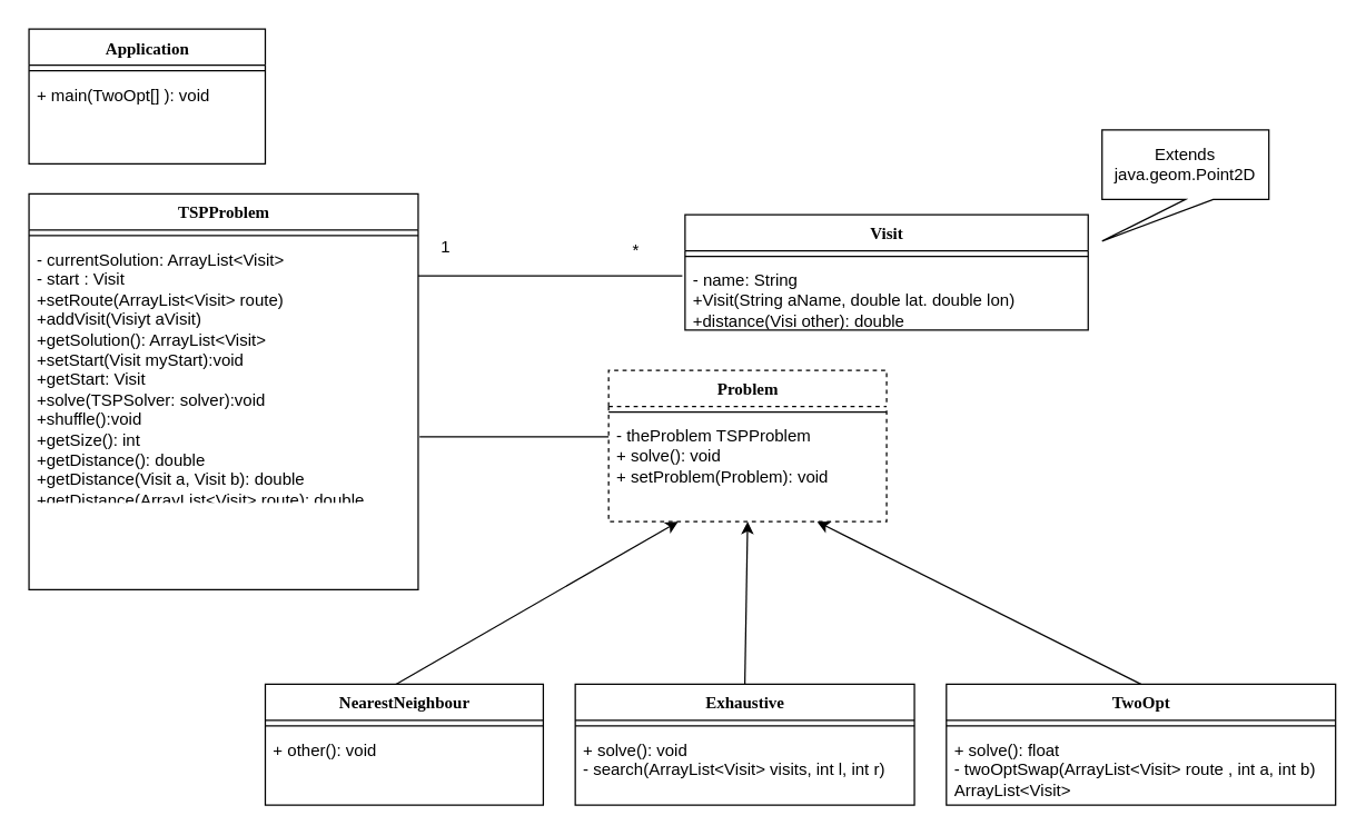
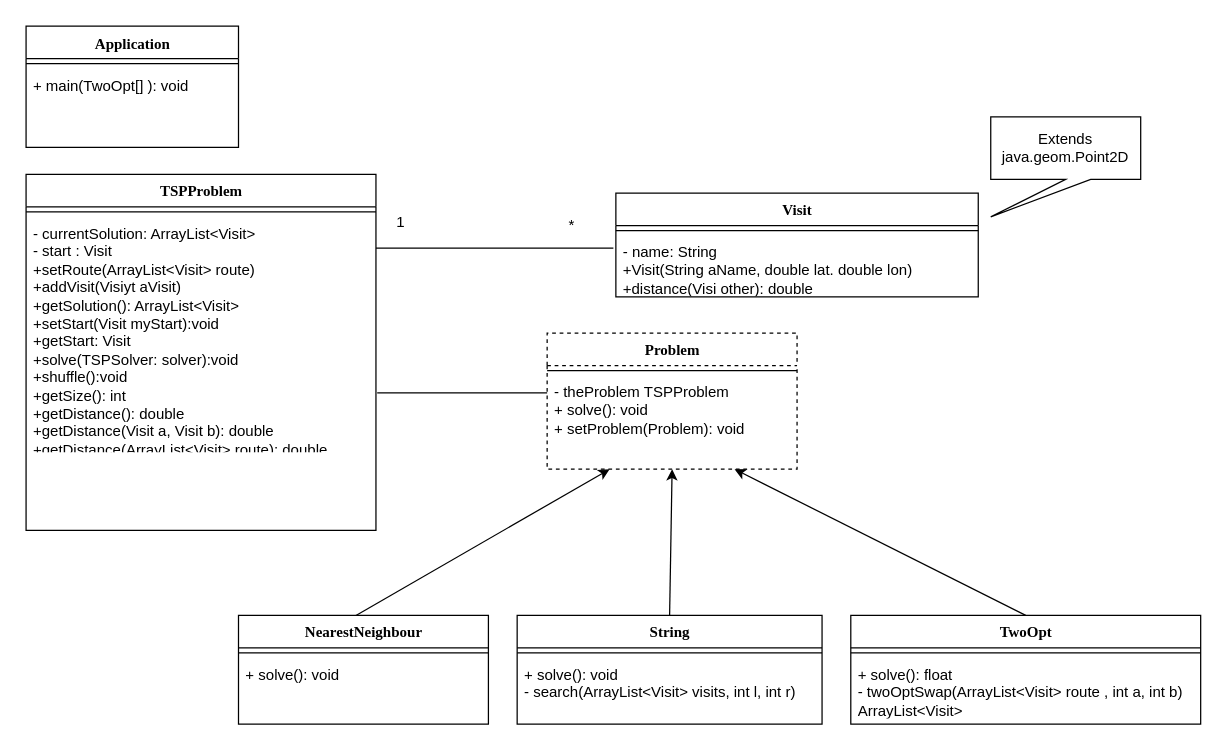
  <mxCell id="0" />
  <mxCell id="1" parent="0" />
  <mxCell id="2" value="TSPProblem" style="swimlane;html=1;fontStyle=1;align=center;verticalAlign=top;childLayout=stackLayout;horizontal=1;startSize=26;horizontalStack=0;resizeParent=1;resizeLast=0;collapsible=1;marginBottom=0;swimlaneFillColor=#ffffff;rounded=0;shadow=0;comic=0;labelBackgroundColor=none;strokeColor=#000000;strokeWidth=1;fillColor=none;fontFamily=Verdana;fontSize=12;fontColor=#000000;" parent="1" vertex="1"><mxGeometry x="20" y="139" width="280" height="285" as="geometry" /></mxCell>
  <mxCell id="3" value="" style="line;html=1;strokeWidth=1;fillColor=none;align=left;verticalAlign=middle;spacingTop=-1;spacingLeft=3;spacingRight=3;rotatable=0;labelPosition=right;points=[];portConstraint=eastwest;" parent="2" vertex="1"><mxGeometry y="26" width="280" height="8" as="geometry" /></mxCell>
  <mxCell id="4" value="- currentSolution: ArrayList&amp;lt;Visit&amp;gt;&lt;br&gt;- start : Visit&lt;br&gt;+setRoute(ArrayList&amp;lt;Visit&amp;gt; route)&lt;br&gt;+addVisit(Visiyt aVisit)&lt;br&gt;+getSolution(): ArrayList&amp;lt;Visit&amp;gt;&lt;br&gt;+setStart(Visit myStart):void&lt;br&gt;+getStart: Visit&lt;br&gt;+solve(TSPSolver: solver):void&lt;br&gt;+shuffle():void&lt;br&gt;+getSize(): int&lt;br&gt;+getDistance(): double&lt;br&gt;+getDistance(Visit a, Visit b): double&lt;br&gt;+getDistance(ArrayList&amp;lt;Visit&amp;gt; route): double&lt;br&gt;" style="text;html=1;strokeColor=none;fillColor=none;align=left;verticalAlign=top;spacingLeft=4;spacingRight=4;whiteSpace=wrap;overflow=hidden;rotatable=0;points=[[0,0.5],[1,0.5]];portConstraint=eastwest;" parent="2" vertex="1"><mxGeometry y="34" width="280" height="186" as="geometry" /></mxCell>
  <mxCell id="5" value="Problem" style="swimlane;html=1;fontStyle=1;align=center;verticalAlign=top;childLayout=stackLayout;horizontal=1;startSize=26;horizontalStack=0;resizeParent=1;resizeLast=0;collapsible=1;marginBottom=0;swimlaneFillColor=#ffffff;rounded=0;shadow=0;comic=0;labelBackgroundColor=none;strokeColor=#000000;strokeWidth=1;fillColor=none;fontFamily=Verdana;fontSize=12;fontColor=#000000;dashed=1;" parent="1" vertex="1"><mxGeometry x="437" y="266" width="200" height="109" as="geometry" /></mxCell>
  <mxCell id="6" value="" style="line;html=1;strokeWidth=1;fillColor=none;align=left;verticalAlign=middle;spacingTop=-1;spacingLeft=3;spacingRight=3;rotatable=0;labelPosition=right;points=[];portConstraint=eastwest;" parent="5" vertex="1"><mxGeometry y="26" width="200" height="8" as="geometry" /></mxCell>
  <mxCell id="7" value="- theProblem TSPProblem&lt;br&gt;+ solve(): void&lt;br&gt;+ setProblem(Problem): void" style="text;html=1;strokeColor=none;fillColor=none;align=left;verticalAlign=top;spacingLeft=4;spacingRight=4;whiteSpace=wrap;overflow=hidden;rotatable=0;points=[[0,0.5],[1,0.5]];portConstraint=eastwest;" parent="5" vertex="1"><mxGeometry y="34" width="200" height="56" as="geometry" /></mxCell>
  <mxCell id="8" style="edgeStyle=none;rounded=0;orthogonalLoop=1;jettySize=auto;html=1;entryX=0;entryY=0.25;entryDx=0;entryDy=0;endArrow=none;endFill=0;entryPerimeter=0;" parent="1" target="7" edge="1"><mxGeometry relative="1" as="geometry"><mxPoint x="301" y="314" as="sourcePoint" /></mxGeometry></mxCell>
  <mxCell id="9" value="Application" style="swimlane;html=1;fontStyle=1;align=center;verticalAlign=top;childLayout=stackLayout;horizontal=1;startSize=26;horizontalStack=0;resizeParent=1;resizeLast=0;collapsible=1;marginBottom=0;swimlaneFillColor=#ffffff;rounded=0;shadow=0;comic=0;labelBackgroundColor=none;strokeColor=#000000;strokeWidth=1;fillColor=none;fontFamily=Verdana;fontSize=12;fontColor=#000000;" parent="1" vertex="1"><mxGeometry x="20" y="20.5" width="170" height="97" as="geometry" /></mxCell>
  <mxCell id="10" value="" style="line;html=1;strokeWidth=1;fillColor=none;align=left;verticalAlign=middle;spacingTop=-1;spacingLeft=3;spacingRight=3;rotatable=0;labelPosition=right;points=[];portConstraint=eastwest;" parent="9" vertex="1"><mxGeometry y="26" width="170" height="8" as="geometry" /></mxCell>
  <mxCell id="11" value="+ main(TwoOpt[] ): void" style="text;html=1;strokeColor=none;fillColor=none;align=left;verticalAlign=top;spacingLeft=4;spacingRight=4;whiteSpace=wrap;overflow=hidden;rotatable=0;points=[[0,0.5],[1,0.5]];portConstraint=eastwest;" parent="9" vertex="1"><mxGeometry y="34" width="170" height="26" as="geometry" /></mxCell>
  <mxCell id="12" value="NearestNeighbour" style="swimlane;html=1;fontStyle=1;align=center;verticalAlign=top;childLayout=stackLayout;horizontal=1;startSize=26;horizontalStack=0;resizeParent=1;resizeLast=0;collapsible=1;marginBottom=0;swimlaneFillColor=#ffffff;rounded=0;shadow=0;comic=0;labelBackgroundColor=none;strokeColor=#000000;strokeWidth=1;fillColor=none;fontFamily=Verdana;fontSize=12;fontColor=#000000;" parent="1" vertex="1"><mxGeometry x="190" y="492" width="200" height="87" as="geometry" /></mxCell>
  <mxCell id="13" value="" style="line;html=1;strokeWidth=1;fillColor=none;align=left;verticalAlign=middle;spacingTop=-1;spacingLeft=3;spacingRight=3;rotatable=0;labelPosition=right;points=[];portConstraint=eastwest;" parent="12" vertex="1"><mxGeometry y="26" width="200" height="8" as="geometry" /></mxCell>
- <mxCell id="14" value="+ other(): void" style="text;html=1;strokeColor=none;fillColor=none;align=left;verticalAlign=top;spacingLeft=4;spacingRight=4;whiteSpace=wrap;overflow=hidden;rotatable=0;points=[[0,0.5],[1,0.5]];portConstraint=eastwest;" parent="12" vertex="1"><mxGeometry y="34" width="200" height="26" as="geometry" /></mxCell>
+ <mxCell id="14" value="+ solve(): void" style="text;html=1;strokeColor=none;fillColor=none;align=left;verticalAlign=top;spacingLeft=4;spacingRight=4;whiteSpace=wrap;overflow=hidden;rotatable=0;points=[[0,0.5],[1,0.5]];portConstraint=eastwest;" parent="12" vertex="1"><mxGeometry y="34" width="200" height="26" as="geometry" /></mxCell>
  <mxCell id="15" value="TwoOpt" style="swimlane;html=1;fontStyle=1;align=center;verticalAlign=top;childLayout=stackLayout;horizontal=1;startSize=26;horizontalStack=0;resizeParent=1;resizeLast=0;collapsible=1;marginBottom=0;swimlaneFillColor=#ffffff;rounded=0;shadow=0;comic=0;labelBackgroundColor=none;strokeColor=#000000;strokeWidth=1;fillColor=none;fontFamily=Verdana;fontSize=12;fontColor=#000000;" parent="1" vertex="1"><mxGeometry x="680" y="492" width="280" height="87" as="geometry" /></mxCell>
  <mxCell id="16" value="" style="line;html=1;strokeWidth=1;fillColor=none;align=left;verticalAlign=middle;spacingTop=-1;spacingLeft=3;spacingRight=3;rotatable=0;labelPosition=right;points=[];portConstraint=eastwest;" parent="15" vertex="1"><mxGeometry y="26" width="280" height="8" as="geometry" /></mxCell>
  <mxCell id="17" value="+ solve(): float&lt;br&gt;- twoOptSwap(ArrayList&amp;lt;Visit&amp;gt; route , int a, int b) ArrayList&amp;lt;Visit&amp;gt;" style="text;html=1;strokeColor=none;fillColor=none;align=left;verticalAlign=top;spacingLeft=4;spacingRight=4;whiteSpace=wrap;overflow=hidden;rotatable=0;points=[[0,0.5],[1,0.5]];portConstraint=eastwest;" parent="15" vertex="1"><mxGeometry y="34" width="280" height="46" as="geometry" /></mxCell>
  <mxCell id="18" value="" style="endArrow=classic;html=1;exitX=0.47;exitY=0;exitDx=0;exitDy=0;exitPerimeter=0;entryX=0.25;entryY=1;entryDx=0;entryDy=0;" parent="1" source="12" edge="1" target="5"><mxGeometry width="50" height="50" relative="1" as="geometry"><mxPoint x="520" y="373" as="sourcePoint" /><mxPoint x="610" y="315" as="targetPoint" /></mxGeometry></mxCell>
  <mxCell id="19" value="" style="endArrow=classic;html=1;exitX=0.5;exitY=0;exitDx=0;exitDy=0;entryX=0.75;entryY=1;entryDx=0;entryDy=0;" parent="1" source="15" target="5" edge="1"><mxGeometry width="50" height="50" relative="1" as="geometry"><mxPoint x="610" y="685" as="sourcePoint" /><mxPoint x="700" y="627" as="targetPoint" /></mxGeometry></mxCell>
  <mxCell id="20" value="Visit" style="swimlane;html=1;fontStyle=1;align=center;verticalAlign=top;childLayout=stackLayout;horizontal=1;startSize=26;horizontalStack=0;resizeParent=1;resizeLast=0;collapsible=1;marginBottom=0;swimlaneFillColor=#ffffff;rounded=0;shadow=0;comic=0;labelBackgroundColor=none;strokeColor=#000000;strokeWidth=1;fillColor=none;fontFamily=Verdana;fontSize=12;fontColor=#000000;" vertex="1" parent="1"><mxGeometry x="492" y="154" width="290" height="83" as="geometry" /></mxCell>
  <mxCell id="21" value="" style="line;html=1;strokeWidth=1;fillColor=none;align=left;verticalAlign=middle;spacingTop=-1;spacingLeft=3;spacingRight=3;rotatable=0;labelPosition=right;points=[];portConstraint=eastwest;" vertex="1" parent="20"><mxGeometry y="26" width="290" height="8" as="geometry" /></mxCell>
  <mxCell id="22" value="- name: String&lt;br&gt;+Visit(String aName, double lat. double lon)&lt;br&gt;+distance(Visi other): double" style="text;html=1;strokeColor=none;fillColor=none;align=left;verticalAlign=top;spacingLeft=4;spacingRight=4;whiteSpace=wrap;overflow=hidden;rotatable=0;points=[[0,0.5],[1,0.5]];portConstraint=eastwest;" vertex="1" parent="20"><mxGeometry y="34" width="290" height="46" as="geometry" /></mxCell>
  <mxCell id="23" value="" style="endArrow=none;html=1;" edge="1" parent="1"><mxGeometry width="50" height="50" relative="1" as="geometry"><mxPoint x="490" y="198" as="sourcePoint" /><mxPoint x="300" y="198" as="targetPoint" /></mxGeometry></mxCell>
- <mxCell id="24" value="Exhaustive" style="swimlane;html=1;fontStyle=1;align=center;verticalAlign=top;childLayout=stackLayout;horizontal=1;startSize=26;horizontalStack=0;resizeParent=1;resizeLast=0;collapsible=1;marginBottom=0;swimlaneFillColor=#ffffff;rounded=0;shadow=0;comic=0;labelBackgroundColor=none;strokeColor=#000000;strokeWidth=1;fillColor=none;fontFamily=Verdana;fontSize=12;fontColor=#000000;" vertex="1" parent="1"><mxGeometry x="413" y="492" width="244" height="87" as="geometry" /></mxCell>
+ <mxCell id="24" value="String" style="swimlane;html=1;fontStyle=1;align=center;verticalAlign=top;childLayout=stackLayout;horizontal=1;startSize=26;horizontalStack=0;resizeParent=1;resizeLast=0;collapsible=1;marginBottom=0;swimlaneFillColor=#ffffff;rounded=0;shadow=0;comic=0;labelBackgroundColor=none;strokeColor=#000000;strokeWidth=1;fillColor=none;fontFamily=Verdana;fontSize=12;fontColor=#000000;" vertex="1" parent="1"><mxGeometry x="413" y="492" width="244" height="87" as="geometry" /></mxCell>
  <mxCell id="25" value="" style="line;html=1;strokeWidth=1;fillColor=none;align=left;verticalAlign=middle;spacingTop=-1;spacingLeft=3;spacingRight=3;rotatable=0;labelPosition=right;points=[];portConstraint=eastwest;" vertex="1" parent="24"><mxGeometry y="26" width="244" height="8" as="geometry" /></mxCell>
  <mxCell id="26" value="+ solve(): void&lt;br&gt;- search(ArrayList&amp;lt;Visit&amp;gt; visits, int l, int r)" style="text;html=1;strokeColor=none;fillColor=none;align=left;verticalAlign=top;spacingLeft=4;spacingRight=4;whiteSpace=wrap;overflow=hidden;rotatable=0;points=[[0,0.5],[1,0.5]];portConstraint=eastwest;" vertex="1" parent="24"><mxGeometry y="34" width="244" height="46" as="geometry" /></mxCell>
  <mxCell id="27" value="" style="endArrow=classic;html=1;exitX=0.5;exitY=0;exitDx=0;exitDy=0;entryX=0.5;entryY=1;entryDx=0;entryDy=0;" edge="1" parent="1" source="24" target="5"><mxGeometry width="50" height="50" relative="1" as="geometry"><mxPoint x="180" y="645" as="sourcePoint" /><mxPoint x="630" y="315" as="targetPoint" /></mxGeometry></mxCell>
  <mxCell id="28" value="Extends java.geom.Point2D" style="shape=callout;whiteSpace=wrap;html=1;perimeter=calloutPerimeter;position2=0;" vertex="1" parent="1"><mxGeometry x="792" y="93" width="120" height="80" as="geometry" /></mxCell>
  <mxCell id="29" value="1" style="text;html=1;strokeColor=none;fillColor=none;align=center;verticalAlign=middle;whiteSpace=wrap;rounded=0;" vertex="1" parent="1"><mxGeometry x="300" y="168" width="40" height="20" as="geometry" /></mxCell>
  <mxCell id="30" value="*" style="text;html=1;strokeColor=none;fillColor=none;align=center;verticalAlign=middle;whiteSpace=wrap;rounded=0;" vertex="1" parent="1"><mxGeometry x="437" y="170" width="40" height="20" as="geometry" /></mxCell>
